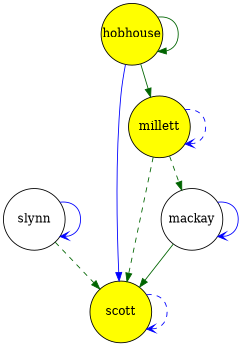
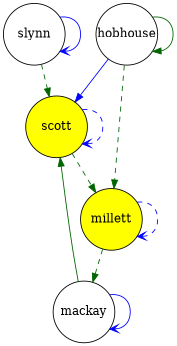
  digraph {
    node [fillcolor=white fixedsize=true shape=circle style=filled]
    edge [arrowhead=normal color=darkgreen penwidth=1 style=dashed]
    slynn [height=1 width=1]
    scott [fillcolor=yellow height=1 width=1]
    mackay [height=1 width=1]
    millett [fillcolor=yellow height=1 width=1]
-   hobhouse [fillcolor=yellow height=1 width=1]
+   hobhouse [height=1 width=1]
    slynn -> slynn [arrowhead=vee color=blue style=solid]
    slynn -> scott
    scott -> scott [arrowhead=vee color=blue]
    mackay -> scott [style=bold]
    mackay -> mackay [arrowhead=vee color=blue style=bold]
-   millett -> scott
+   scott -> millett
    millett -> mackay
    millett -> millett [arrowhead=vee color=blue]
    hobhouse -> scott [color=blue style=solid]
-   hobhouse -> millett [style=bold]
+   hobhouse -> millett
    hobhouse -> hobhouse [style=bold]
  }
